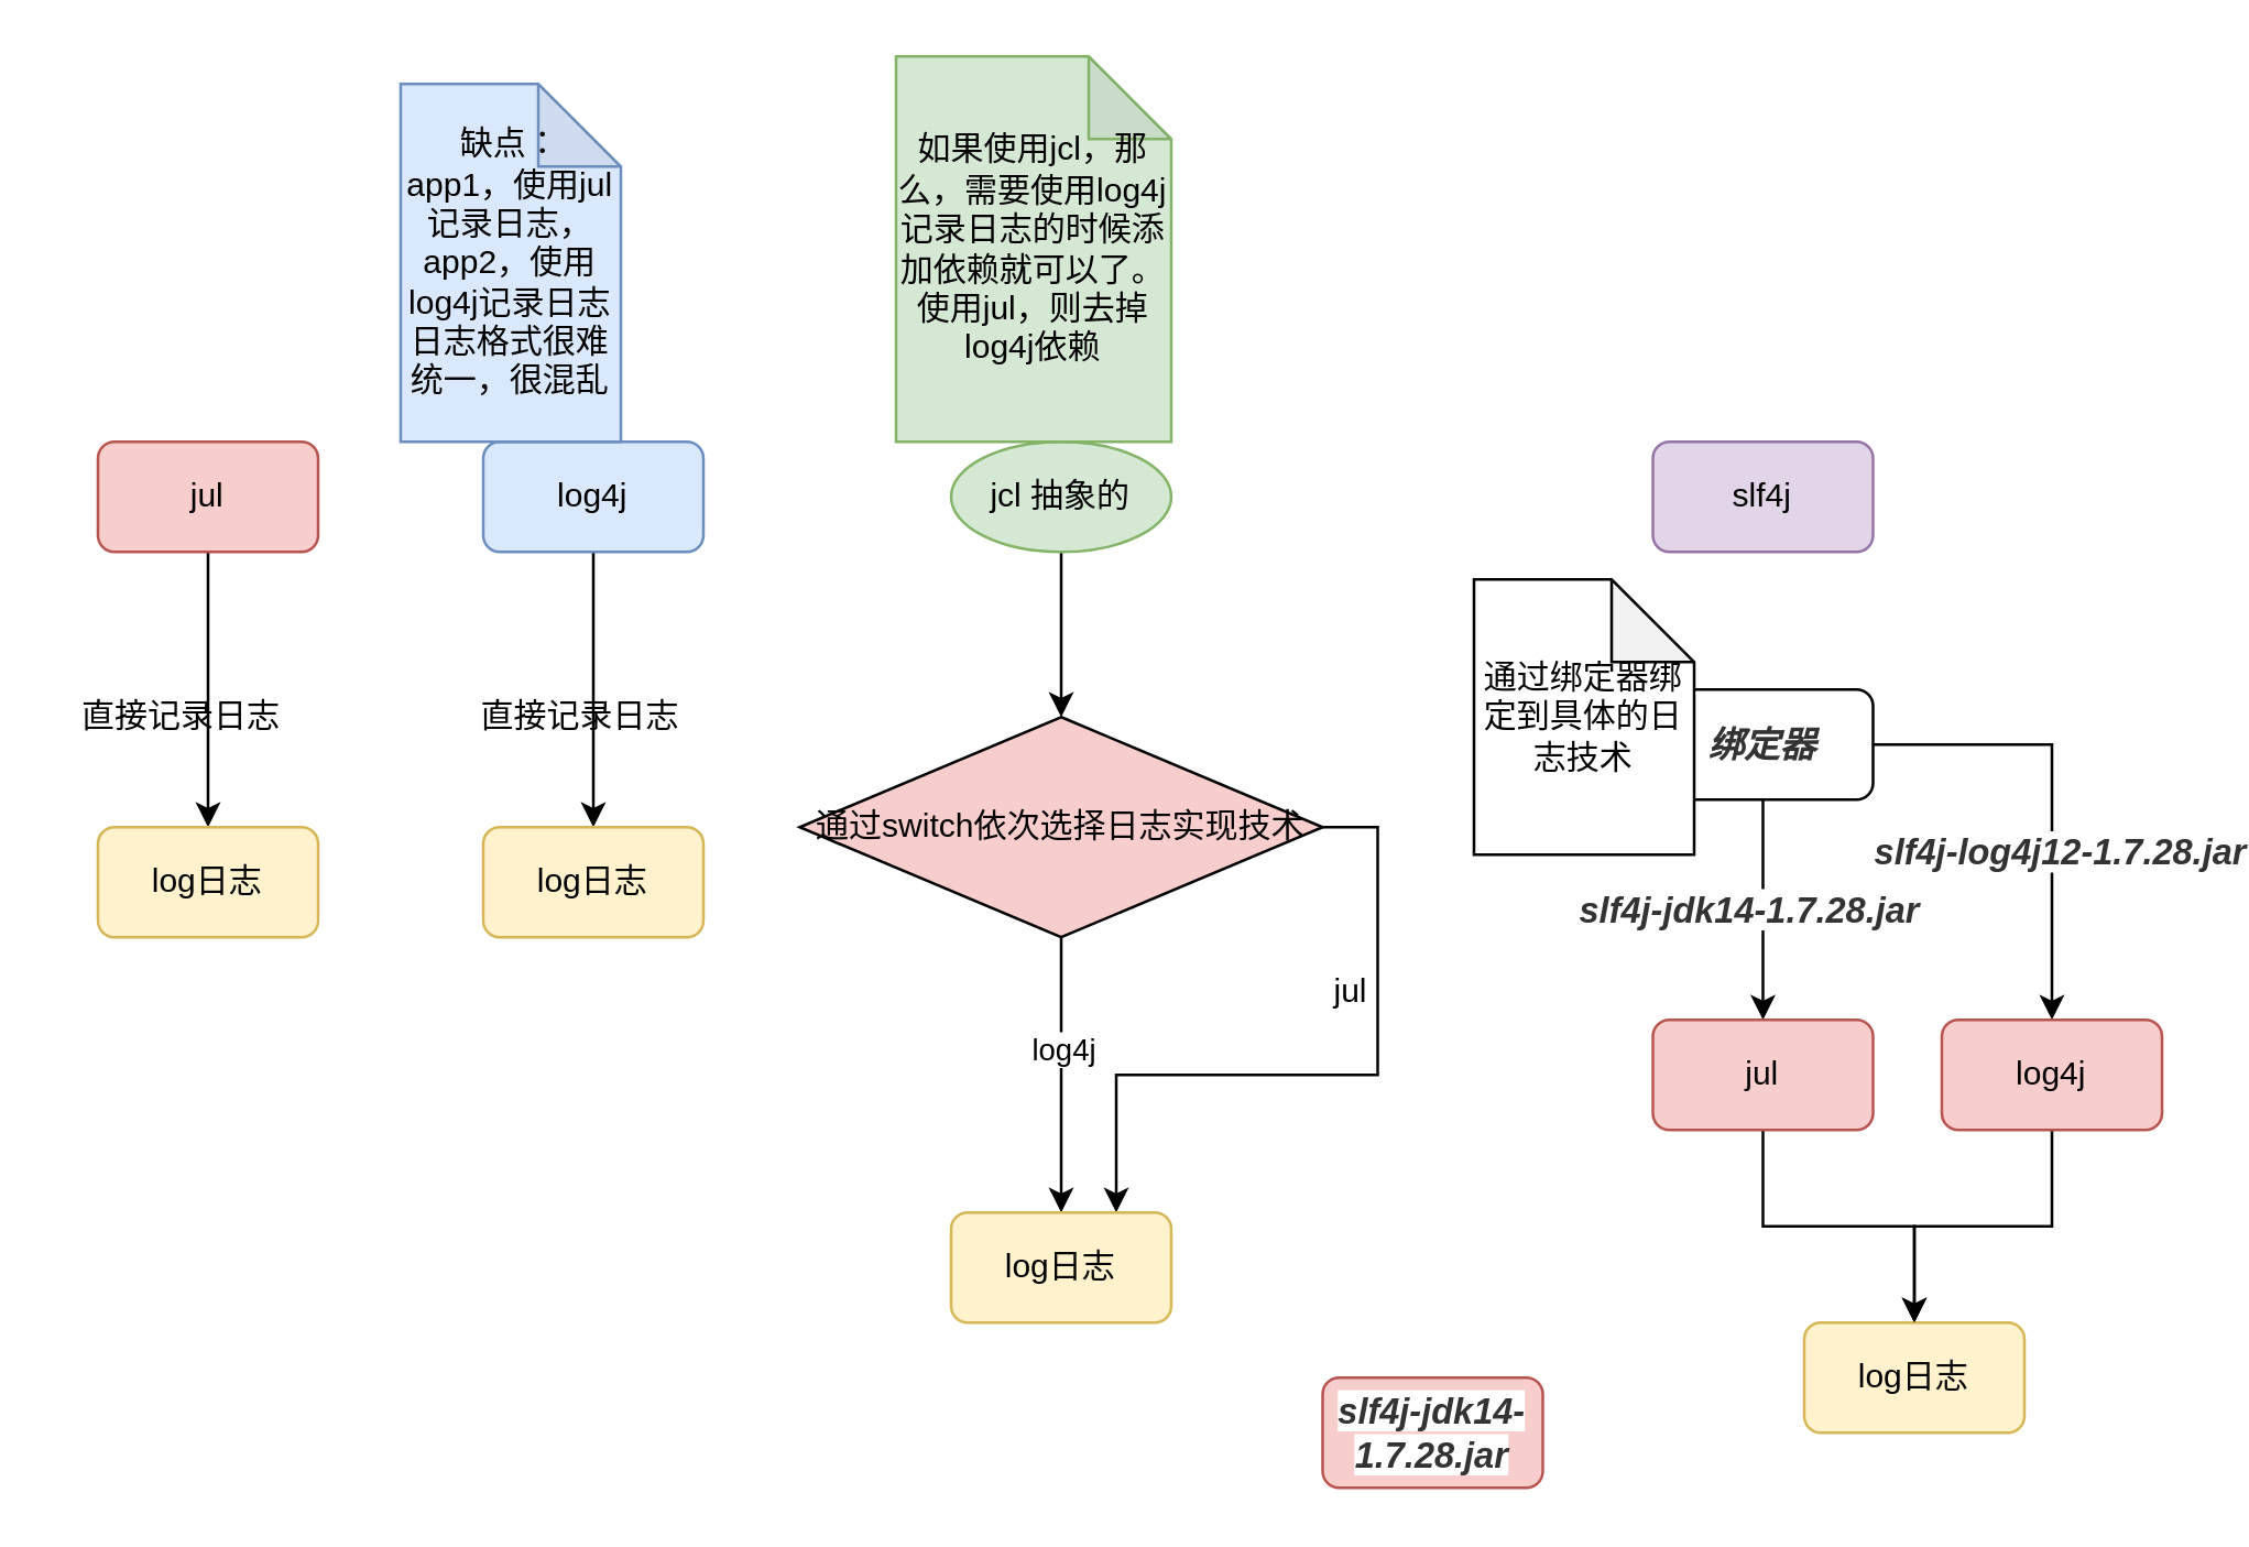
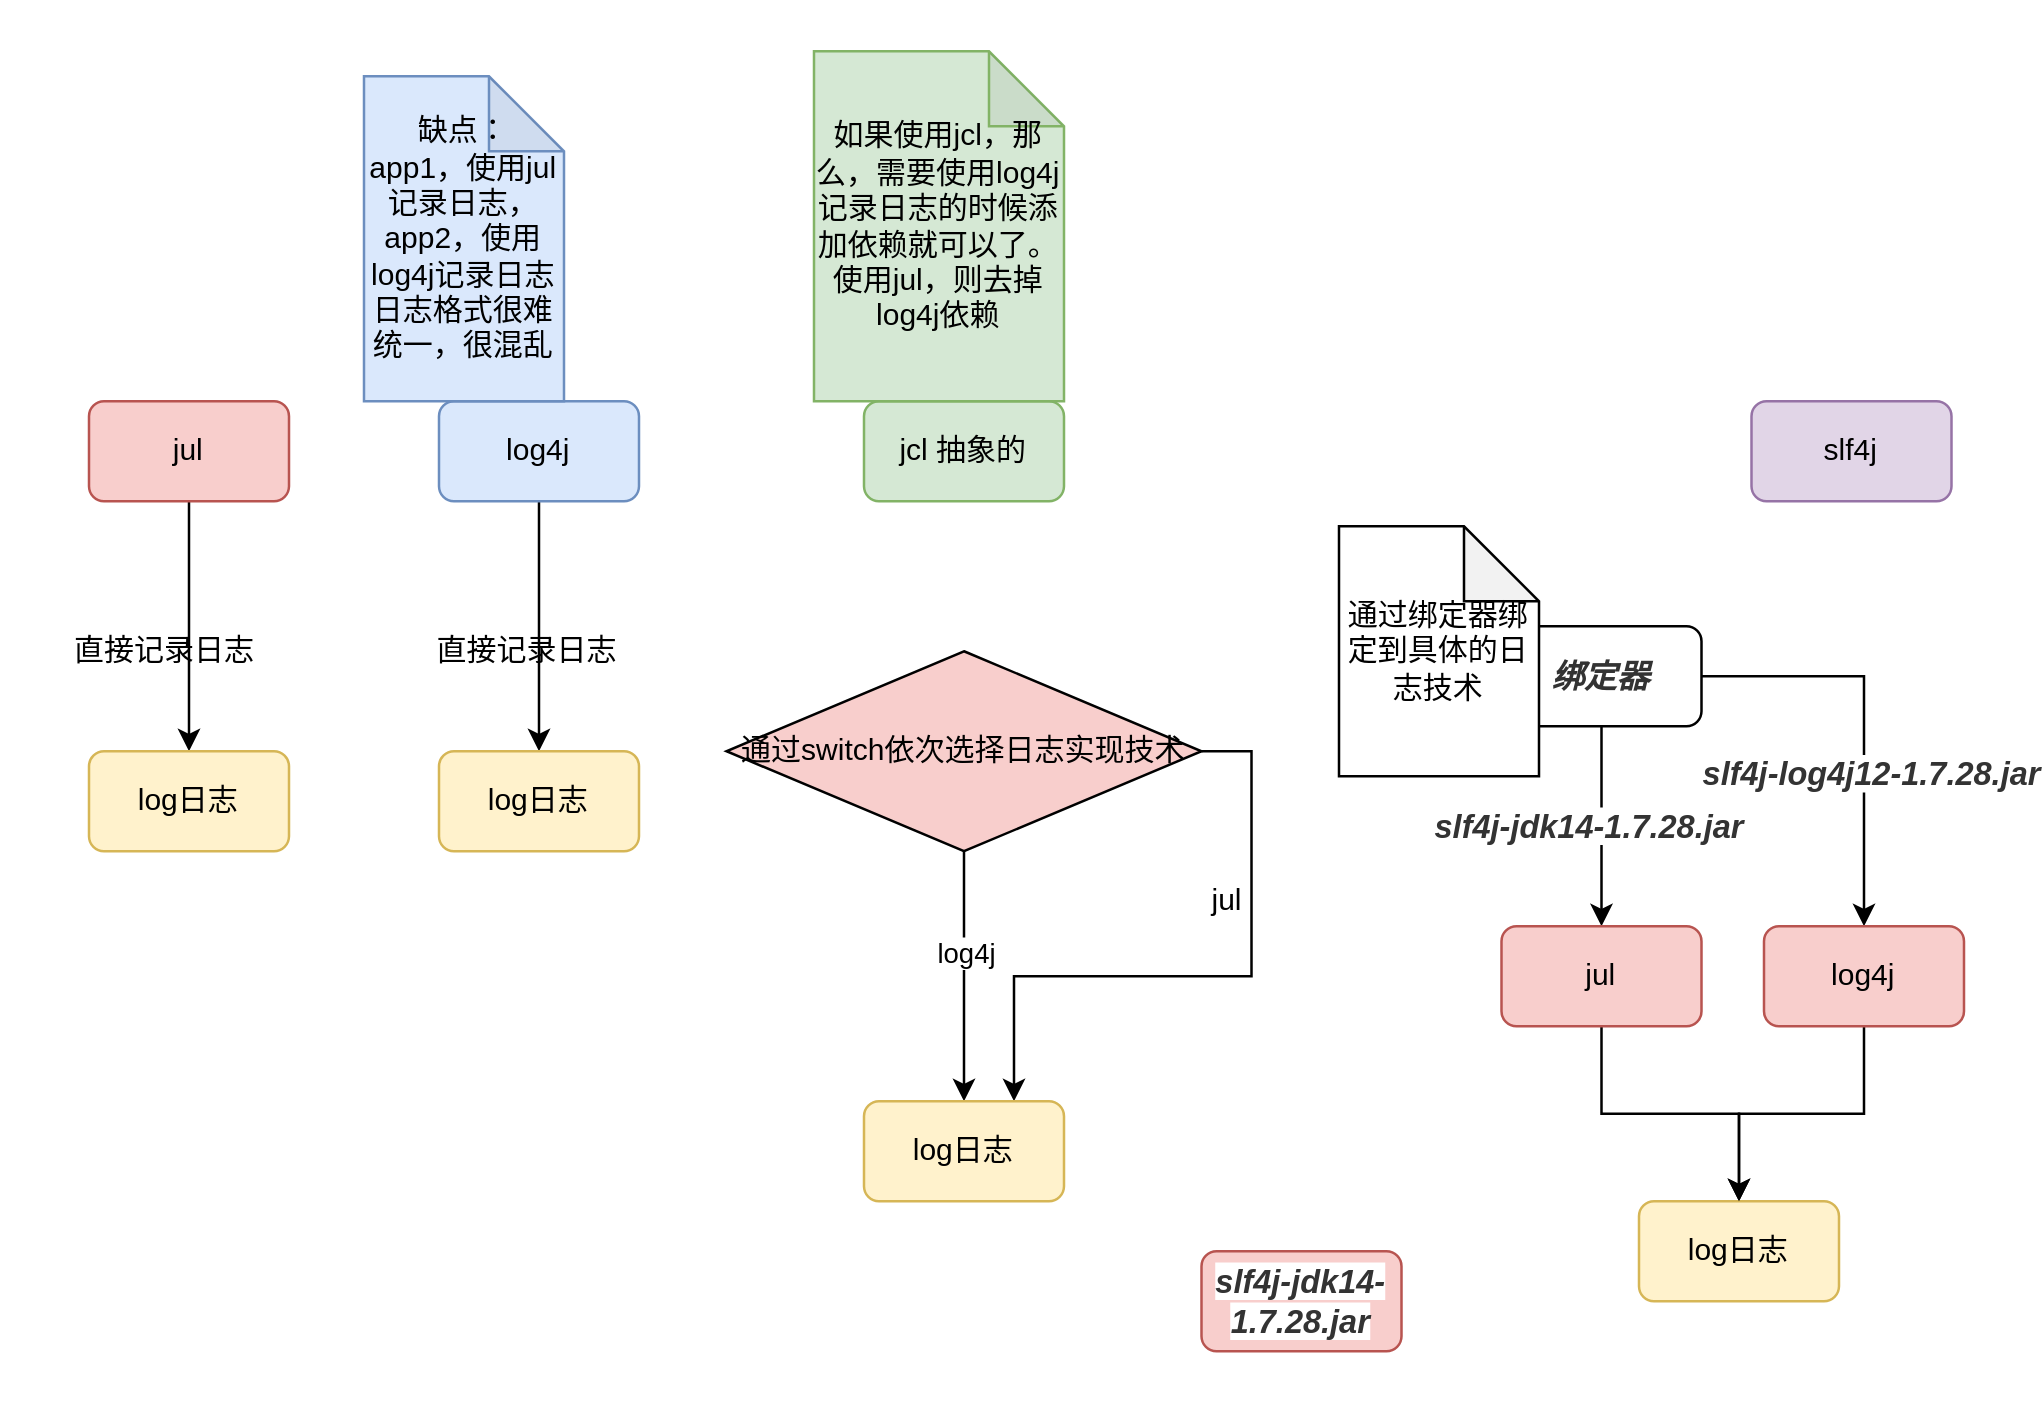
  <mxCell id="0" />
  <mxCell id="1" parent="0" />
  <mxCell id="2" style="edgeStyle=orthogonalEdgeStyle;rounded=0;orthogonalLoop=1;jettySize=auto;html=1;" edge="1" parent="1" source="3" target="9"><mxGeometry relative="1" as="geometry" /></mxCell>
  <mxCell id="3" value="jul" style="rounded=1;whiteSpace=wrap;html=1;fillColor=#f8cecc;strokeColor=#b85450;" vertex="1" parent="1"><mxGeometry x="35" y="160" width="80" height="40" as="geometry" /></mxCell>
- <mxCell id="4" style="edgeStyle=orthogonalEdgeStyle;rounded=0;orthogonalLoop=1;jettySize=auto;html=1;" edge="1" parent="1" source="6" target="16"><mxGeometry relative="1" as="geometry" /></mxCell>
  <mxCell id="5" value="" style="edgeStyle=orthogonalEdgeStyle;rounded=0;orthogonalLoop=1;jettySize=auto;html=1;fillColor=#d5e8d4;strokeColor=#82b366;" edge="1" parent="1" source="6" target="18"><mxGeometry relative="1" as="geometry" /></mxCell>
- <mxCell id="6" value="jcl 抽象的" style="ellipse;whiteSpace=wrap;html=1;fillColor=#d5e8d4;strokeColor=#82b366;" vertex="1" parent="1"><mxGeometry x="345" y="160" width="80" height="40" as="geometry" /></mxCell>
+ <mxCell id="6" value="jcl 抽象的" style="rounded=1;whiteSpace=wrap;html=1;fillColor=#d5e8d4;strokeColor=#82b366;" vertex="1" parent="1"><mxGeometry x="345" y="160" width="80" height="40" as="geometry" /></mxCell>
  <mxCell id="7" style="edgeStyle=orthogonalEdgeStyle;rounded=0;orthogonalLoop=1;jettySize=auto;html=1;" edge="1" parent="1" source="8" target="10"><mxGeometry relative="1" as="geometry" /></mxCell>
  <mxCell id="8" value="log4j" style="rounded=1;whiteSpace=wrap;html=1;fillColor=#dae8fc;strokeColor=#6c8ebf;" vertex="1" parent="1"><mxGeometry x="175" y="160" width="80" height="40" as="geometry" /></mxCell>
  <mxCell id="9" value="log日志" style="rounded=1;whiteSpace=wrap;html=1;fillColor=#fff2cc;strokeColor=#d6b656;" vertex="1" parent="1"><mxGeometry x="35" y="300" width="80" height="40" as="geometry" /></mxCell>
  <mxCell id="10" value="log日志" style="rounded=1;whiteSpace=wrap;html=1;fillColor=#fff2cc;strokeColor=#d6b656;" vertex="1" parent="1"><mxGeometry x="175" y="300" width="80" height="40" as="geometry" /></mxCell>
  <mxCell id="11" value="直接记录日志" style="text;html=1;align=center;verticalAlign=middle;resizable=0;points=[];autosize=1;strokeColor=none;" vertex="1" parent="1"><mxGeometry x="20" y="250" width="90" height="20" as="geometry" /></mxCell>
  <mxCell id="12" value="直接记录日志" style="text;html=1;align=center;verticalAlign=middle;resizable=0;points=[];autosize=1;strokeColor=none;" vertex="1" parent="1"><mxGeometry x="165" y="250" width="90" height="20" as="geometry" /></mxCell>
  <mxCell id="13" style="edgeStyle=orthogonalEdgeStyle;rounded=0;orthogonalLoop=1;jettySize=auto;html=1;" edge="1" parent="1" source="16" target="27"><mxGeometry relative="1" as="geometry" /></mxCell>
  <mxCell id="14" value="log4j" style="edgeLabel;html=1;align=center;verticalAlign=middle;resizable=0;points=[];" vertex="1" connectable="0" parent="13"><mxGeometry x="-0.209" relative="1" as="geometry"><mxPoint as="offset" /></mxGeometry></mxCell>
  <mxCell id="15" style="edgeStyle=orthogonalEdgeStyle;rounded=0;orthogonalLoop=1;jettySize=auto;html=1;entryX=0.75;entryY=0;entryDx=0;entryDy=0;exitX=1;exitY=0.5;exitDx=0;exitDy=0;" edge="1" parent="1" source="16" target="27"><mxGeometry relative="1" as="geometry" /></mxCell>
  <mxCell id="16" value="通过switch依次选择日志实现技术" style="rhombus;whiteSpace=wrap;html=1;fillColor=#f8cecc;" vertex="1" parent="1"><mxGeometry x="290" y="260" width="190" height="80" as="geometry" /></mxCell>
  <mxCell id="17" value="缺点：&lt;br&gt;app1，使用jul记录日志，&lt;br&gt;app2，使用log4j记录日志&lt;br&gt;日志格式很难统一，很混乱" style="shape=note;whiteSpace=wrap;html=1;backgroundOutline=1;darkOpacity=0.05;fillColor=#dae8fc;strokeColor=#6c8ebf;" vertex="1" parent="1"><mxGeometry x="145" y="30" width="80" height="130" as="geometry" /></mxCell>
  <mxCell id="18" value="如果使用jcl，那么，需要使用log4j记录日志的时候添加依赖就可以了。使用jul，则去掉log4j依赖" style="shape=note;whiteSpace=wrap;html=1;backgroundOutline=1;darkOpacity=0.05;fillColor=#d5e8d4;strokeColor=#82b366;" vertex="1" parent="1"><mxGeometry x="325" y="20" width="100" height="140" as="geometry" /></mxCell>
- <mxCell id="19" value="slf4j" style="rounded=1;whiteSpace=wrap;html=1;fillColor=#e1d5e7;strokeColor=#9673a6;" vertex="1" parent="1"><mxGeometry x="600" y="160" width="80" height="40" as="geometry" /></mxCell>
+ <mxCell id="19" value="slf4j" style="rounded=1;whiteSpace=wrap;html=1;fillColor=#e1d5e7;strokeColor=#9673a6;" vertex="1" parent="1"><mxGeometry x="700" y="160" width="80" height="40" as="geometry" /></mxCell>
  <mxCell id="20" style="edgeStyle=orthogonalEdgeStyle;rounded=0;orthogonalLoop=1;jettySize=auto;html=1;" edge="1" parent="1" source="23" target="25"><mxGeometry relative="1" as="geometry" /></mxCell>
  <mxCell id="21" style="edgeStyle=orthogonalEdgeStyle;rounded=0;orthogonalLoop=1;jettySize=auto;html=1;" edge="1" parent="1" source="23" target="31"><mxGeometry relative="1" as="geometry" /></mxCell>
  <mxCell id="22" value="&lt;em style=&quot;color: rgb(51 , 51 , 51) ; font-family: &amp;#34;verdana&amp;#34; , &amp;#34;arial&amp;#34; , , sans-serif ; font-size: small ; font-weight: 700&quot;&gt;slf4j-log4j12-1.7.28.jar&lt;/em&gt;" style="edgeLabel;html=1;align=center;verticalAlign=middle;resizable=0;points=[];" vertex="1" connectable="0" parent="21"><mxGeometry x="0.251" y="2" relative="1" as="geometry"><mxPoint as="offset" /></mxGeometry></mxCell>
  <mxCell id="23" value="&lt;em style=&quot;color: rgb(51 , 51 , 51) ; font-family: &amp;#34;verdana&amp;#34; , &amp;#34;arial&amp;#34; , , sans-serif ; font-size: small ; font-weight: 700 ; background-color: rgb(255 , 255 , 255)&quot;&gt;绑定器&lt;/em&gt;" style="rounded=1;whiteSpace=wrap;html=1;" vertex="1" parent="1"><mxGeometry x="600" y="250" width="80" height="40" as="geometry" /></mxCell>
  <mxCell id="24" style="edgeStyle=orthogonalEdgeStyle;rounded=0;orthogonalLoop=1;jettySize=auto;html=1;" edge="1" parent="1" source="25" target="28"><mxGeometry relative="1" as="geometry" /></mxCell>
  <mxCell id="25" value="jul" style="rounded=1;whiteSpace=wrap;html=1;fillColor=#f8cecc;strokeColor=#b85450;" vertex="1" parent="1"><mxGeometry x="600" y="370" width="80" height="40" as="geometry" /></mxCell>
  <mxCell id="26" value="通过绑定器绑定到具体的日志技术" style="shape=note;whiteSpace=wrap;html=1;backgroundOutline=1;darkOpacity=0.05;" vertex="1" parent="1"><mxGeometry x="535" y="210" width="80" height="100" as="geometry" /></mxCell>
  <mxCell id="27" value="log日志" style="rounded=1;whiteSpace=wrap;html=1;fillColor=#fff2cc;strokeColor=#d6b656;" vertex="1" parent="1"><mxGeometry x="345" y="440" width="80" height="40" as="geometry" /></mxCell>
  <mxCell id="28" value="log日志" style="rounded=1;whiteSpace=wrap;html=1;fillColor=#fff2cc;strokeColor=#d6b656;" vertex="1" parent="1"><mxGeometry x="655" y="480" width="80" height="40" as="geometry" /></mxCell>
  <mxCell id="29" value="&lt;em style=&quot;color: rgb(51 , 51 , 51) ; font-size: small ; font-weight: 700 ; background-color: rgb(255 , 255 , 255)&quot;&gt;slf4j-jdk14-1.7.28.jar&lt;/em&gt;" style="rounded=1;whiteSpace=wrap;html=1;fillColor=#f8cecc;strokeColor=#b85450;" vertex="1" parent="1"><mxGeometry x="480" y="500" width="80" height="40" as="geometry" /></mxCell>
  <mxCell id="30" style="edgeStyle=orthogonalEdgeStyle;rounded=0;orthogonalLoop=1;jettySize=auto;html=1;entryX=0.5;entryY=0;entryDx=0;entryDy=0;" edge="1" parent="1" source="31" target="28"><mxGeometry relative="1" as="geometry" /></mxCell>
  <mxCell id="31" value="log4j" style="rounded=1;whiteSpace=wrap;html=1;fillColor=#f8cecc;strokeColor=#b85450;" vertex="1" parent="1"><mxGeometry x="705" y="370" width="80" height="40" as="geometry" /></mxCell>
  <mxCell id="32" value="&lt;em style=&quot;color: rgb(51 , 51 , 51) ; font-size: small ; font-weight: 700 ; background-color: rgb(255 , 255 , 255)&quot;&gt;slf4j-jdk14-1.7.28.jar&lt;/em&gt;" style="text;html=1;align=center;verticalAlign=middle;resizable=0;points=[];autosize=1;strokeColor=none;" vertex="1" parent="1"><mxGeometry x="565" y="320" width="140" height="20" as="geometry" /></mxCell>
  <mxCell id="33" value="jul" style="text;html=1;align=center;verticalAlign=middle;resizable=0;points=[];autosize=1;strokeColor=none;" vertex="1" parent="1"><mxGeometry x="475" y="350" width="30" height="20" as="geometry" /></mxCell>
